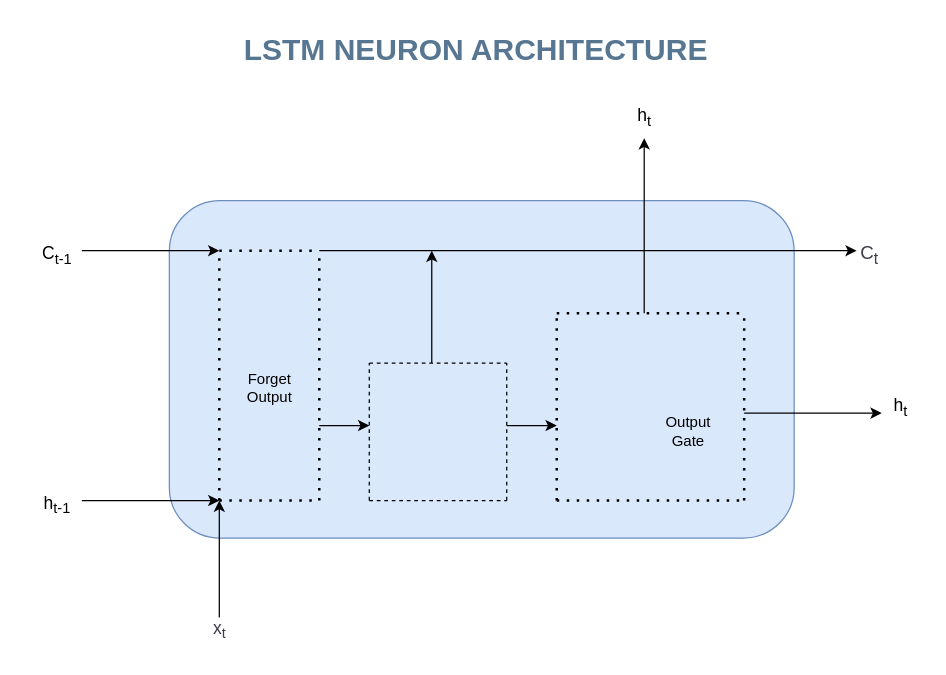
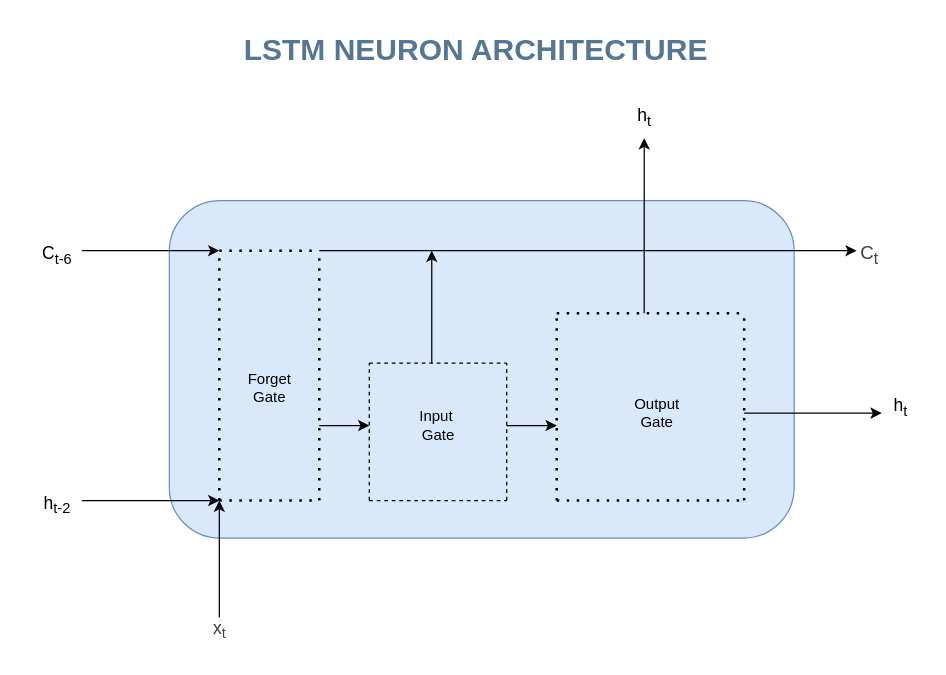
  <mxCell id="0" />
  <mxCell id="1" parent="0" />
  <mxCell id="2" value="" style="rounded=1;whiteSpace=wrap;html=1;fillColor=#dae8fc;strokeColor=#6c8ebf;" vertex="1" parent="1"><mxGeometry x="135" y="160" width="500" height="270" as="geometry" /></mxCell>
  <mxCell id="3" value="" style="endArrow=none;dashed=1;html=1;dashPattern=1 3;strokeWidth=2;rounded=0;" edge="1" parent="1"><mxGeometry width="50" height="50" relative="1" as="geometry"><mxPoint x="175" y="400" as="sourcePoint" /><mxPoint x="175" y="200" as="targetPoint" /><Array as="points"><mxPoint x="175" y="230" /></Array></mxGeometry></mxCell>
  <mxCell id="4" value="" style="endArrow=none;dashed=1;html=1;dashPattern=1 3;strokeWidth=2;rounded=0;" edge="1" parent="1"><mxGeometry width="50" height="50" relative="1" as="geometry"><mxPoint x="255" y="400" as="sourcePoint" /><mxPoint x="255" y="200" as="targetPoint" /><Array as="points"><mxPoint x="255" y="230" /></Array></mxGeometry></mxCell>
  <mxCell id="5" value="" style="endArrow=none;dashed=1;html=1;rounded=0;" edge="1" parent="1"><mxGeometry width="50" height="50" relative="1" as="geometry"><mxPoint x="405" y="400" as="sourcePoint" /><mxPoint x="405" y="290" as="targetPoint" /></mxGeometry></mxCell>
  <mxCell id="6" value="" style="endArrow=none;dashed=1;html=1;dashPattern=1 3;strokeWidth=2;rounded=0;" edge="1" parent="1"><mxGeometry width="50" height="50" relative="1" as="geometry"><mxPoint x="445" y="400" as="sourcePoint" /><mxPoint x="445" y="250" as="targetPoint" /><Array as="points" /></mxGeometry></mxCell>
  <mxCell id="7" value="" style="endArrow=none;dashed=1;html=1;dashPattern=1 3;strokeWidth=2;rounded=0;" edge="1" parent="1"><mxGeometry width="50" height="50" relative="1" as="geometry"><mxPoint x="595" y="400" as="sourcePoint" /><mxPoint x="595" y="250" as="targetPoint" /><Array as="points" /></mxGeometry></mxCell>
  <mxCell id="8" value="" style="endArrow=none;dashed=1;html=1;dashPattern=1 3;strokeWidth=2;rounded=0;" edge="1" parent="1"><mxGeometry width="50" height="50" relative="1" as="geometry"><mxPoint x="445" y="250" as="sourcePoint" /><mxPoint x="595" y="250" as="targetPoint" /></mxGeometry></mxCell>
  <mxCell id="9" value="" style="endArrow=none;dashed=1;html=1;dashPattern=1 3;strokeWidth=2;rounded=0;" edge="1" parent="1"><mxGeometry width="50" height="50" relative="1" as="geometry"><mxPoint x="445" y="400" as="sourcePoint" /><mxPoint x="595" y="400" as="targetPoint" /></mxGeometry></mxCell>
  <mxCell id="10" value="" style="endArrow=none;dashed=1;html=1;rounded=0;" edge="1" parent="1"><mxGeometry width="50" height="50" relative="1" as="geometry"><mxPoint x="295" y="290" as="sourcePoint" /><mxPoint x="405" y="290" as="targetPoint" /></mxGeometry></mxCell>
  <mxCell id="11" value="" style="endArrow=none;dashed=1;html=1;rounded=0;" edge="1" parent="1"><mxGeometry width="50" height="50" relative="1" as="geometry"><mxPoint x="295" y="400" as="sourcePoint" /><mxPoint x="405" y="400" as="targetPoint" /></mxGeometry></mxCell>
  <mxCell id="12" value="" style="endArrow=none;dashed=1;html=1;dashPattern=1 3;strokeWidth=2;rounded=0;" edge="1" parent="1"><mxGeometry width="50" height="50" relative="1" as="geometry"><mxPoint x="175" y="200" as="sourcePoint" /><mxPoint x="255" y="200" as="targetPoint" /></mxGeometry></mxCell>
  <mxCell id="13" value="" style="endArrow=none;dashed=1;html=1;dashPattern=1 3;strokeWidth=2;rounded=0;" edge="1" parent="1"><mxGeometry width="50" height="50" relative="1" as="geometry"><mxPoint x="175" y="400" as="sourcePoint" /><mxPoint x="255" y="400" as="targetPoint" /></mxGeometry></mxCell>
  <mxCell id="14" value="" style="endArrow=classic;html=1;rounded=0;" edge="1" parent="1"><mxGeometry width="50" height="50" relative="1" as="geometry"><mxPoint x="65" y="200" as="sourcePoint" /><mxPoint x="175" y="200" as="targetPoint" /><Array as="points" /></mxGeometry></mxCell>
  <mxCell id="15" value="" style="endArrow=classic;html=1;rounded=0;" edge="1" parent="1"><mxGeometry width="50" height="50" relative="1" as="geometry"><mxPoint x="65" y="400" as="sourcePoint" /><mxPoint x="175" y="400" as="targetPoint" /><Array as="points" /></mxGeometry></mxCell>
  <mxCell id="16" value="" style="endArrow=classic;html=1;rounded=0;" edge="1" parent="1"><mxGeometry width="50" height="50" relative="1" as="geometry"><mxPoint x="255" y="200" as="sourcePoint" /><mxPoint x="685" y="200" as="targetPoint" /><Array as="points" /></mxGeometry></mxCell>
  <mxCell id="17" value="" style="endArrow=classic;html=1;rounded=0;" edge="1" parent="1"><mxGeometry width="50" height="50" relative="1" as="geometry"><mxPoint x="405" y="340" as="sourcePoint" /><mxPoint x="445" y="340" as="targetPoint" /><Array as="points" /></mxGeometry></mxCell>
  <mxCell id="18" value="" style="endArrow=none;dashed=1;html=1;rounded=0;" edge="1" parent="1"><mxGeometry width="50" height="50" relative="1" as="geometry"><mxPoint x="295" y="400" as="sourcePoint" /><mxPoint x="295" y="290" as="targetPoint" /></mxGeometry></mxCell>
  <mxCell id="19" value="" style="endArrow=classic;html=1;rounded=0;" edge="1" parent="1"><mxGeometry width="50" height="50" relative="1" as="geometry"><mxPoint x="255" y="340" as="sourcePoint" /><mxPoint x="295" y="340" as="targetPoint" /><Array as="points" /></mxGeometry></mxCell>
  <mxCell id="20" value="" style="endArrow=classic;html=1;rounded=0;" edge="1" parent="1"><mxGeometry width="50" height="50" relative="1" as="geometry"><mxPoint x="595" y="330" as="sourcePoint" /><mxPoint x="705" y="330" as="targetPoint" /><Array as="points" /></mxGeometry></mxCell>
  <mxCell id="21" value="" style="endArrow=classic;html=1;rounded=0;" edge="1" parent="1"><mxGeometry width="50" height="50" relative="1" as="geometry"><mxPoint x="175" y="500" as="sourcePoint" /><mxPoint x="175" y="400" as="targetPoint" /></mxGeometry></mxCell>
  <mxCell id="22" value="" style="endArrow=classic;html=1;rounded=0;" edge="1" parent="1"><mxGeometry width="50" height="50" relative="1" as="geometry"><mxPoint x="345" y="290" as="sourcePoint" /><mxPoint x="345" y="200" as="targetPoint" /></mxGeometry></mxCell>
  <mxCell id="23" value="" style="endArrow=classic;html=1;rounded=0;" edge="1" parent="1"><mxGeometry width="50" height="50" relative="1" as="geometry"><mxPoint x="515" y="250" as="sourcePoint" /><mxPoint x="515" y="110" as="targetPoint" /></mxGeometry></mxCell>
  <mxCell id="24" value="&lt;font style=&quot;font-size: 14px;&quot;&gt;h&lt;sub style=&quot;border-color: var(--border-color);&quot;&gt;t&lt;/sub&gt;&lt;/font&gt;" style="text;html=1;align=center;verticalAlign=middle;resizable=0;points=[];autosize=1;strokeColor=none;fillColor=none;" vertex="1" parent="1"><mxGeometry x="705" y="310" width="30" height="30" as="geometry" /></mxCell>
  <mxCell id="25" value="&lt;div style=&quot;text-align: left;&quot;&gt;&lt;font face=&quot;Helvetica&quot; style=&quot;font-size: 15px;&quot; color=&quot;#3d3b49&quot;&gt;&lt;span style=&quot;background-color: rgb(255, 255, 255);&quot;&gt;C&lt;sub style=&quot;&quot;&gt;t&lt;/sub&gt;&lt;/span&gt;&lt;/font&gt;&lt;/div&gt;" style="text;html=1;align=center;verticalAlign=middle;resizable=0;points=[];autosize=1;strokeColor=none;fillColor=none;" vertex="1" parent="1"><mxGeometry x="675" y="188" width="40" height="30" as="geometry" /></mxCell>
  <mxCell id="26" value="&lt;div style=&quot;text-align: left;&quot;&gt;&lt;font style=&quot;font-size: 14px;&quot; color=&quot;#3d3b49&quot;&gt;&lt;span style=&quot;background-color: rgb(255, 255, 255);&quot;&gt;x&lt;sub style=&quot;&quot;&gt;t&lt;/sub&gt;&lt;/span&gt;&lt;/font&gt;&lt;/div&gt;" style="text;html=1;align=center;verticalAlign=middle;resizable=0;points=[];autosize=1;strokeColor=none;fillColor=none;" vertex="1" parent="1"><mxGeometry x="160" y="488" width="30" height="30" as="geometry" /></mxCell>
  <mxCell id="27" value="&lt;font style=&quot;font-size: 14px;&quot;&gt;h&lt;sub&gt;t&lt;/sub&gt;&lt;/font&gt;" style="text;html=1;align=center;verticalAlign=middle;resizable=0;points=[];autosize=1;strokeColor=none;fillColor=none;" vertex="1" parent="1"><mxGeometry x="500" y="78" width="30" height="30" as="geometry" /></mxCell>
- <mxCell id="28" value="&lt;font style=&quot;font-size: 14px;&quot;&gt;h&lt;sub&gt;t-1&lt;/sub&gt;&lt;/font&gt;" style="text;html=1;align=center;verticalAlign=middle;resizable=0;points=[];autosize=1;strokeColor=none;fillColor=none;" vertex="1" parent="1"><mxGeometry x="25" y="388" width="40" height="30" as="geometry" /></mxCell>
- <mxCell id="29" value="&lt;font style=&quot;font-size: 14px;&quot;&gt;C&lt;sub&gt;t-1&lt;/sub&gt;&lt;/font&gt;" style="text;html=1;align=center;verticalAlign=middle;resizable=0;points=[];autosize=1;strokeColor=none;fillColor=none;" vertex="1" parent="1"><mxGeometry x="20" y="188" width="50" height="30" as="geometry" /></mxCell>
- <mxCell id="30" value="Forget&lt;br&gt;Output" style="text;html=1;align=center;verticalAlign=middle;resizable=0;points=[];autosize=1;strokeColor=none;fillColor=none;" vertex="1" parent="1"><mxGeometry x="185" y="290" width="60" height="40" as="geometry" /></mxCell>
- <mxCell id="32" value="Output &lt;br&gt;Gate" style="text;html=1;align=center;verticalAlign=middle;resizable=0;points=[];autosize=1;strokeColor=none;fillColor=none;" vertex="1" parent="1"><mxGeometry x="520" y="325" width="60" height="40" as="geometry" /></mxCell>
+ <mxCell id="28" value="&lt;font style=&quot;font-size: 14px;&quot;&gt;h&lt;sub&gt;t-2&lt;/sub&gt;&lt;/font&gt;" style="text;html=1;align=center;verticalAlign=middle;resizable=0;points=[];autosize=1;strokeColor=none;fillColor=none;" vertex="1" parent="1"><mxGeometry x="25" y="388" width="40" height="30" as="geometry" /></mxCell>
+ <mxCell id="29" value="&lt;font style=&quot;font-size: 14px;&quot;&gt;C&lt;sub&gt;t-6&lt;/sub&gt;&lt;/font&gt;" style="text;html=1;align=center;verticalAlign=middle;resizable=0;points=[];autosize=1;strokeColor=none;fillColor=none;" vertex="1" parent="1"><mxGeometry x="20" y="188" width="50" height="30" as="geometry" /></mxCell>
+ <mxCell id="30" value="Forget&lt;br&gt;Gate" style="text;html=1;align=center;verticalAlign=middle;resizable=0;points=[];autosize=1;strokeColor=none;fillColor=none;" vertex="1" parent="1"><mxGeometry x="185" y="290" width="60" height="40" as="geometry" /></mxCell>
+ <mxCell id="31" value="Input&amp;nbsp;&lt;br&gt;Gate" style="text;html=1;align=center;verticalAlign=middle;resizable=0;points=[];autosize=1;strokeColor=none;fillColor=none;" vertex="1" parent="1"><mxGeometry x="325" y="320" width="50" height="40" as="geometry" /></mxCell>
+ <mxCell id="32" value="Output &lt;br&gt;Gate" style="text;html=1;align=center;verticalAlign=middle;resizable=0;points=[];autosize=1;strokeColor=none;fillColor=none;" vertex="1" parent="1"><mxGeometry x="495" y="310" width="60" height="40" as="geometry" /></mxCell>
  <mxCell id="33" value="&lt;h1&gt;&lt;font color=&quot;#577691&quot;&gt;LSTM NEURON ARCHITECTURE&lt;/font&gt;&lt;/h1&gt;" style="text;html=1;strokeColor=none;fillColor=none;spacing=5;spacingTop=-20;whiteSpace=wrap;overflow=hidden;rounded=0;" vertex="1" parent="1"><mxGeometry x="190" y="20" width="410" height="80" as="geometry" /></mxCell>
